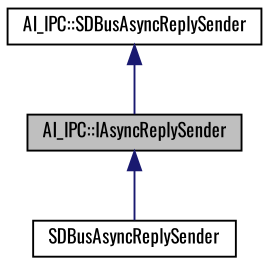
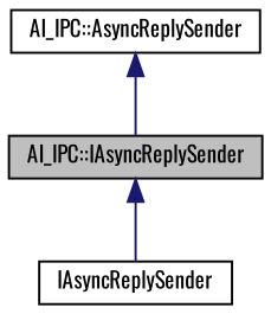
  digraph {
    fontname=Oswald
    node [color=black fillcolor=white fontname=Oswald fontsize=10 shape=record style=filled]
    edge [color=midnightblue dir=back fontname=Oswald fontsize=10 labelfontname=Helvetica labelfontsize=10 style=solid]
    n1 [fillcolor=grey75 fontcolor=black height=0.2 label="AI_IPC::IAsyncReplySender" width=0.4]
-   n2 [height=0.2 label=SDBusAsyncReplySender width=0.4]
-   n3 [height=0.2 label="AI_IPC::SDBusAsyncReplySender" width=0.4]
+   n2 [height=0.2 label=IAsyncReplySender width=0.4]
+   n3 [height=0.2 label="AI_IPC::AsyncReplySender" width=0.4]
    n1 -> n2
    n3 -> n1
  }
